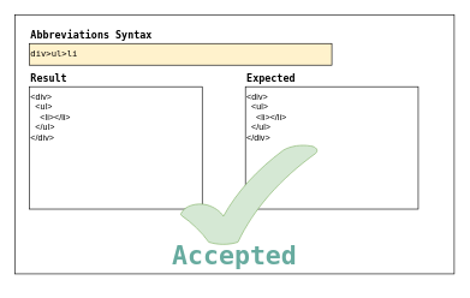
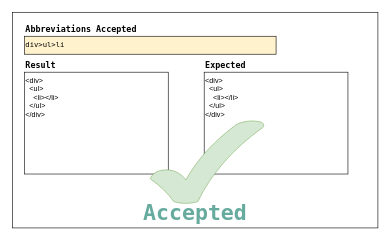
  <mxCell id="0" />
  <mxCell id="1" parent="0" />
  <mxCell id="2" value="" style="rounded=0;whiteSpace=wrap;html=1;" vertex="1" parent="1"><mxGeometry x="20" y="20" width="610" height="360" as="geometry" /></mxCell>
  <mxCell id="3" value="&lt;pre&gt;&lt;code&gt;div&amp;gt;ul&amp;gt;li&lt;/code&gt;&lt;/pre&gt;" style="rounded=0;whiteSpace=wrap;html=1;align=left;fillColor=#fff2cc;" vertex="1" parent="1"><mxGeometry x="40" y="60" width="420" height="30" as="geometry" /></mxCell>
  <mxCell id="4" value="&lt;div&gt;&amp;lt;div&amp;gt;&lt;/div&gt;&lt;div&gt;&amp;nbsp; &amp;lt;ul&amp;gt;&lt;/div&gt;&lt;div&gt;&amp;nbsp; &amp;nbsp; &amp;lt;li&amp;gt;&amp;lt;/li&amp;gt;&lt;/div&gt;&lt;div&gt;&amp;nbsp; &amp;lt;/ul&amp;gt;&lt;/div&gt;&lt;div&gt;&amp;lt;/div&amp;gt;&lt;/div&gt;&lt;div&gt;&lt;br&gt;&lt;/div&gt;" style="rounded=0;whiteSpace=wrap;html=1;align=left;verticalAlign=top;" vertex="1" parent="1"><mxGeometry x="40" y="120" width="240" height="170" as="geometry" /></mxCell>
- <mxCell id="5" value="&lt;pre&gt;&lt;h1&gt;&lt;font style=&quot;font-size: 14px;&quot;&gt;Abbreviations Syntax&lt;/font&gt;&lt;/h1&gt;&lt;/pre&gt;" style="text;html=1;strokeColor=none;fillColor=none;align=left;verticalAlign=middle;whiteSpace=wrap;rounded=0;" vertex="1" parent="1"><mxGeometry x="40" y="30" width="200" height="30" as="geometry" /></mxCell>
+ <mxCell id="5" value="&lt;pre&gt;&lt;h1&gt;&lt;font style=&quot;font-size: 14px;&quot;&gt;Abbreviations Accepted&lt;/font&gt;&lt;/h1&gt;&lt;/pre&gt;" style="text;html=1;strokeColor=none;fillColor=none;align=left;verticalAlign=middle;whiteSpace=wrap;rounded=0;" vertex="1" parent="1"><mxGeometry x="40" y="30" width="200" height="30" as="geometry" /></mxCell>
  <mxCell id="6" value="&lt;pre&gt;&lt;h1&gt;&lt;font style=&quot;font-size: 14px;&quot;&gt;Result&lt;/font&gt;&lt;/h1&gt;&lt;/pre&gt;" style="text;html=1;strokeColor=none;fillColor=none;align=left;verticalAlign=middle;whiteSpace=wrap;rounded=0;" vertex="1" parent="1"><mxGeometry x="40" y="90" width="200" height="30" as="geometry" /></mxCell>
  <mxCell id="7" value="&lt;div&gt;&amp;lt;div&amp;gt;&lt;/div&gt;&lt;div&gt;&amp;nbsp; &amp;lt;ul&amp;gt;&lt;/div&gt;&lt;div&gt;&amp;nbsp; &amp;nbsp; &amp;lt;li&amp;gt;&amp;lt;/li&amp;gt;&lt;/div&gt;&lt;div&gt;&amp;nbsp; &amp;lt;/ul&amp;gt;&lt;/div&gt;&lt;div style=&quot;&quot;&gt;&amp;lt;/div&amp;gt;&lt;/div&gt;" style="rounded=0;whiteSpace=wrap;html=1;align=left;verticalAlign=top;" vertex="1" parent="1"><mxGeometry x="340" y="120" width="240" height="170" as="geometry" /></mxCell>
  <mxCell id="8" value="&lt;pre&gt;&lt;h1&gt;&lt;font style=&quot;font-size: 14px;&quot;&gt;Expected&lt;/font&gt;&lt;/h1&gt;&lt;/pre&gt;" style="text;html=1;strokeColor=none;fillColor=none;align=left;verticalAlign=middle;whiteSpace=wrap;rounded=0;" vertex="1" parent="1"><mxGeometry x="340" y="90" width="200" height="30" as="geometry" /></mxCell>
  <mxCell id="9" value="" style="verticalLabelPosition=bottom;verticalAlign=top;html=1;shape=mxgraph.basic.tick;fillColor=#d5e8d4;strokeColor=#82b366;" vertex="1" parent="1"><mxGeometry x="250" y="200" width="190" height="140" as="geometry" /></mxCell>
  <mxCell id="10" value="&lt;pre style=&quot;font-size: 36px;&quot;&gt;&lt;h1 style=&quot;font-size: 36px;&quot;&gt;&lt;font color=&quot;#67ab9f&quot; style=&quot;font-size: 36px;&quot;&gt;Accepted&lt;/font&gt;&lt;/h1&gt;&lt;/pre&gt;" style="text;html=1;strokeColor=none;fillColor=none;align=center;verticalAlign=middle;whiteSpace=wrap;rounded=0;fontStyle=1;fontSize=36;" vertex="1" parent="1"><mxGeometry x="225" y="340" width="200" height="30" as="geometry" /></mxCell>
